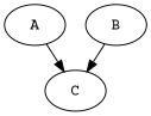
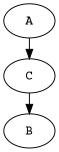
  digraph {
    fontname="Courier Prime"
    ranksep=0.3
    node [fillcolor=white fontname="Courier Prime" style=filled]
    edge [fontname="Courier Prime"]
    A
    C
    B
    A -> C
-   B -> C
+   C -> B
  }
